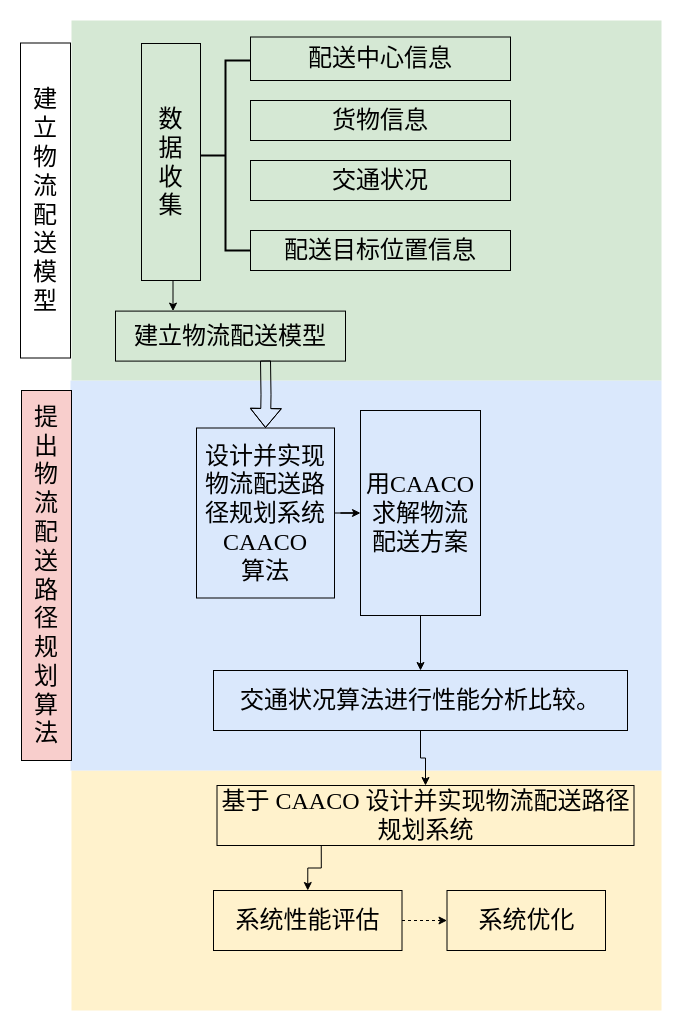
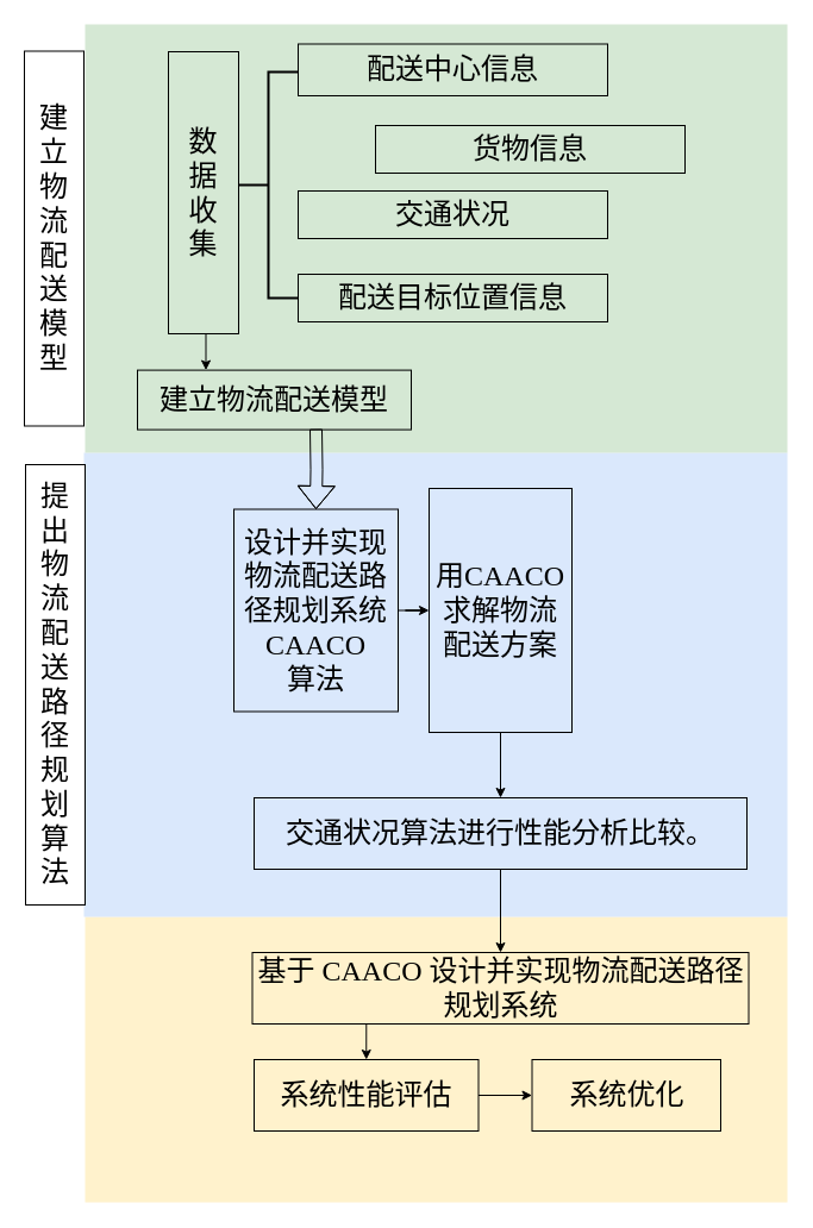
  <mxCell id="0" />
  <mxCell id="1" parent="0" />
  <mxCell id="2" value="&lt;p&gt;&lt;br&gt;&lt;/p&gt;" style="text;whiteSpace=wrap;html=1;fontSize=25;" parent="1" vertex="1"><mxGeometry x="150" y="29.1" width="30" height="332.5" as="geometry" /></mxCell>
  <mxCell id="3" value="" style="rounded=0;whiteSpace=wrap;html=1;fontFamily=Times New Roman;fillColor=#fff2cc;strokeColor=none;" vertex="1" parent="1"><mxGeometry x="71" y="770" width="590" height="240" as="geometry" /></mxCell>
  <mxCell id="4" value="" style="rounded=0;whiteSpace=wrap;html=1;fontFamily=Times New Roman;fillColor=#dae8fc;strokeColor=none;" vertex="1" parent="1"><mxGeometry x="70" y="380" width="591" height="390" as="geometry" /></mxCell>
  <mxCell id="5" value="" style="rounded=0;whiteSpace=wrap;html=1;fontFamily=Times New Roman;fillColor=#d5e8d4;strokeColor=none;" vertex="1" parent="1"><mxGeometry x="71" y="20" width="590" height="360" as="geometry" /></mxCell>
  <mxCell id="6" style="edgeStyle=orthogonalEdgeStyle;rounded=0;orthogonalLoop=1;jettySize=auto;html=1;exitX=0.5;exitY=1;exitDx=0;exitDy=0;entryX=0.25;entryY=0;entryDx=0;entryDy=0;" edge="1" parent="1" source="7" target="11"><mxGeometry relative="1" as="geometry" /></mxCell>
  <mxCell id="7" value="&lt;font face=&quot;宋体&quot;&gt;数&lt;br&gt;据&lt;br&gt;收&lt;br&gt;集&lt;/font&gt;" style="rounded=0;whiteSpace=wrap;html=1;fontSize=24;fillColor=none;" vertex="1" parent="1"><mxGeometry x="141" y="43" width="59" height="237" as="geometry" /></mxCell>
  <mxCell id="8" style="edgeStyle=orthogonalEdgeStyle;rounded=0;orthogonalLoop=1;jettySize=auto;html=1;exitX=0.5;exitY=1;exitDx=0;exitDy=0;entryX=0.5;entryY=0;entryDx=0;entryDy=0;" edge="1" parent="1" source="9" target="15"><mxGeometry relative="1" as="geometry" /></mxCell>
  <mxCell id="9" value="&lt;span style=&quot;font-family: &amp;quot;Times New Roman&amp;quot;, serif;&quot; lang=&quot;EN-US&quot;&gt;&lt;font style=&quot;font-size: 24px;&quot;&gt;用CAACO求解物流配送方案&lt;/font&gt;&lt;/span&gt;" style="rounded=0;whiteSpace=wrap;html=1;fontSize=24;fillColor=none;" vertex="1" parent="1"><mxGeometry x="360" y="410" width="120" height="205" as="geometry" /></mxCell>
  <mxCell id="10" style="edgeStyle=orthogonalEdgeStyle;shape=flexArrow;rounded=0;orthogonalLoop=1;jettySize=auto;html=1;fontFamily=Times New Roman;fontSize=24;" edge="1" parent="1" target="13"><mxGeometry relative="1" as="geometry"><mxPoint x="265" y="360" as="sourcePoint" /></mxGeometry></mxCell>
  <mxCell id="11" value="&lt;font face=&quot;宋体&quot;&gt;建立物流配送模型&lt;/font&gt;" style="whiteSpace=wrap;html=1;fontSize=24;fillColor=none;rounded=0;" vertex="1" parent="1"><mxGeometry x="115" y="310.6" width="230" height="50" as="geometry" /></mxCell>
  <mxCell id="12" value="" style="edgeStyle=orthogonalEdgeStyle;rounded=0;orthogonalLoop=1;jettySize=auto;html=1;" edge="1" parent="1" source="13" target="9"><mxGeometry relative="1" as="geometry" /></mxCell>
  <mxCell id="13" value="&lt;font face=&quot;宋体&quot;&gt;设计并实现物流配送路径规划系统&lt;/font&gt;&lt;span style=&quot;font-family: &amp;quot;Times New Roman&amp;quot;, serif;&quot;&gt;CAACO&lt;/span&gt;&lt;font face=&quot;宋体&quot;&gt;&lt;br&gt;&lt;/font&gt;&lt;font face=&quot;宋体&quot;&gt;&lt;span&gt;算法&lt;/span&gt;&lt;/font&gt;" style="whiteSpace=wrap;html=1;fontSize=24;fillColor=none;rounded=0;" vertex="1" parent="1"><mxGeometry x="196" y="427.5" width="138" height="170" as="geometry" /></mxCell>
  <mxCell id="14" value="" style="edgeStyle=orthogonalEdgeStyle;rounded=0;orthogonalLoop=1;jettySize=auto;html=1;" edge="1" parent="1" source="15" target="17"><mxGeometry relative="1" as="geometry" /></mxCell>
  <mxCell id="15" value="&lt;font face=&quot;宋体&quot;&gt;&lt;span&gt;交通状况&lt;/span&gt;&lt;span&gt;算法进行&lt;/span&gt;&lt;span&gt;性能分析比较。&lt;/span&gt;&lt;/font&gt;" style="whiteSpace=wrap;html=1;fontSize=24;fillColor=none;rounded=0;" vertex="1" parent="1"><mxGeometry x="213" y="670" width="414" height="60" as="geometry" /></mxCell>
  <mxCell id="16" style="edgeStyle=orthogonalEdgeStyle;rounded=0;orthogonalLoop=1;jettySize=auto;html=1;exitX=0.25;exitY=1;exitDx=0;exitDy=0;entryX=0.5;entryY=0;entryDx=0;entryDy=0;" edge="1" parent="1" source="17" target="26"><mxGeometry relative="1" as="geometry" /></mxCell>
- <mxCell id="17" value="&lt;font face=&quot;宋体&quot;&gt;基于 CAACO 设计并实现物流配送路径规划系统&lt;/font&gt;" style="whiteSpace=wrap;html=1;fontSize=24;fillColor=none;rounded=0;" vertex="1" parent="1"><mxGeometry x="216.5" y="785" width="417" height="60" as="geometry" /></mxCell>
+ <mxCell id="17" value="&lt;font face=&quot;宋体&quot;&gt;基于 CAACO 设计并实现物流配送路径规划系统&lt;/font&gt;" style="whiteSpace=wrap;html=1;fontSize=24;fillColor=none;rounded=0;" vertex="1" parent="1"><mxGeometry x="211.5" y="800" width="417" height="60" as="geometry" /></mxCell>
  <mxCell id="18" value="&lt;span style=&quot;font-size: 24px;&quot;&gt;建&lt;/span&gt;&lt;br&gt;&lt;span style=&quot;font-size: 24px;&quot;&gt;立&lt;/span&gt;&lt;br&gt;&lt;div&gt;&lt;span style=&quot;background-color: initial; text-align: start; font-size: 24px;&quot;&gt;物&lt;/span&gt;&lt;/div&gt;&lt;div&gt;&lt;span style=&quot;background-color: initial; text-align: start; font-size: 24px;&quot;&gt;流&lt;/span&gt;&lt;/div&gt;&lt;div&gt;&lt;span style=&quot;background-color: initial; text-align: start; font-size: 24px;&quot;&gt;配&lt;/span&gt;&lt;/div&gt;&lt;div&gt;&lt;span style=&quot;background-color: initial; text-align: start; font-size: 24px;&quot;&gt;送&lt;/span&gt;&lt;span style=&quot;background-color: initial; color: rgba(0, 0, 0, 0); font-family: monospace; font-size: 0px; text-align: start;&quot;&gt;%3CmxGraphModel%3E%3Croot%3E%3CmxCell%20id%3D%220%22%2F%3E%3CmxCell%20id%3D%221%22%20parent%3D%220%22%2F%3E%3CmxCell%20id%3D%222%22%20value%3D%22%26lt%3Bfont%20style%3D%26quot%3Bfont-size%3A%2024px%3B%26quot%3B%26gt%3B%E6%8F%90%26lt%3Bbr%26gt%3B%E5%87%BA%26lt%3Bbr%26gt%3B%E6%96%B0%26lt%3Bbr%26gt%3B%E7%9A%84%26lt%3Bbr%26gt%3B%E7%AE%97%26lt%3Bbr%26gt%3B%E6%B3%95%26lt%3Bbr%26gt%3B%26lt%3B%2Ffont%26gt%3B%22%20style%3D%22rounded%3D0%3BwhiteSpace%3Dwrap%3Bhtml%3D1%3BfontFamily%3DTimes%20New%20Roman%3B%22%20vertex%3D%221%22%20parent%3D%221%22%3E%3CmxGeometry%20x%3D%2289%22%20y%3D%22430%22%20width%3D%2250%22%20height%3D%22220%22%20as%3D%22geometry%22%2F%3E%3C%2FmxCell%3E%3C%2Froot%3E%3C%2FmxGraphModel%3E&lt;/span&gt;&lt;/div&gt;&lt;span style=&quot;font-size: 24px;&quot;&gt;模&lt;/span&gt;&lt;br&gt;&lt;span style=&quot;font-size: 24px;&quot;&gt;型&lt;/span&gt;" style="rounded=0;whiteSpace=wrap;html=1;fontFamily=Times New Roman;" vertex="1" parent="1"><mxGeometry x="20" y="42.5" width="50" height="315" as="geometry" /></mxCell>
- <mxCell id="19" value="&lt;font style=&quot;font-size: 24px;&quot;&gt;提&lt;br&gt;出&lt;br&gt;物&lt;br&gt;流&lt;br&gt;配&lt;br&gt;送&lt;br&gt;路&lt;br&gt;径&lt;br&gt;规&lt;br&gt;划&lt;br&gt;算&lt;br&gt;法&lt;br&gt;&lt;/font&gt;" style="rounded=0;whiteSpace=wrap;html=1;fontFamily=Times New Roman;fillColor=#f8cecc;" vertex="1" parent="1"><mxGeometry x="21" y="390" width="50" height="370" as="geometry" /></mxCell>
+ <mxCell id="19" value="&lt;font style=&quot;font-size: 24px;&quot;&gt;提&lt;br&gt;出&lt;br&gt;物&lt;br&gt;流&lt;br&gt;配&lt;br&gt;送&lt;br&gt;路&lt;br&gt;径&lt;br&gt;规&lt;br&gt;划&lt;br&gt;算&lt;br&gt;法&lt;br&gt;&lt;/font&gt;" style="rounded=0;whiteSpace=wrap;html=1;fontFamily=Times New Roman;" vertex="1" parent="1"><mxGeometry x="21" y="390" width="50" height="370" as="geometry" /></mxCell>
  <mxCell id="20" value="" style="strokeWidth=2;html=1;shape=mxgraph.flowchart.annotation_2;align=left;labelPosition=right;pointerEvents=1;" vertex="1" parent="1"><mxGeometry x="200" y="60" width="50" height="190" as="geometry" /></mxCell>
  <mxCell id="21" value="&lt;font face=&quot;宋体&quot;&gt;配送中心信息&lt;/font&gt;" style="rounded=0;whiteSpace=wrap;html=1;fontSize=24;fillColor=none;" vertex="1" parent="1"><mxGeometry x="250" y="36.5" width="260" height="43.5" as="geometry" /></mxCell>
- <mxCell id="22" value="&lt;font face=&quot;宋体&quot;&gt;货物信息&lt;/font&gt;" style="rounded=0;whiteSpace=wrap;html=1;fontSize=24;fillColor=none;" vertex="1" parent="1"><mxGeometry x="250" y="100" width="260" height="40" as="geometry" /></mxCell>
+ <mxCell id="22" value="&lt;font face=&quot;宋体&quot;&gt;货物信息&lt;/font&gt;" style="rounded=0;whiteSpace=wrap;html=1;fontSize=24;fillColor=none;" vertex="1" parent="1"><mxGeometry x="315" y="105" width="260" height="40" as="geometry" /></mxCell>
  <mxCell id="23" value="&lt;font face=&quot;宋体&quot;&gt;交通状况&lt;/font&gt;" style="rounded=0;whiteSpace=wrap;html=1;fontSize=24;fillColor=none;" vertex="1" parent="1"><mxGeometry x="250" y="160" width="260" height="40" as="geometry" /></mxCell>
  <mxCell id="24" value="&lt;font face=&quot;宋体&quot;&gt;配送目标位置信息&lt;/font&gt;" style="rounded=0;whiteSpace=wrap;html=1;fontSize=24;fillColor=none;" vertex="1" parent="1"><mxGeometry x="250" y="230" width="260" height="40" as="geometry" /></mxCell>
- <mxCell id="25" style="edgeStyle=orthogonalEdgeStyle;rounded=0;orthogonalLoop=1;jettySize=auto;html=1;exitX=1;exitY=0.5;exitDx=0;exitDy=0;dashed=1;" edge="1" parent="1" source="26" target="27"><mxGeometry relative="1" as="geometry" /></mxCell>
+ <mxCell id="25" style="edgeStyle=orthogonalEdgeStyle;rounded=0;orthogonalLoop=1;jettySize=auto;html=1;exitX=1;exitY=0.5;exitDx=0;exitDy=0;" edge="1" parent="1" source="26" target="27"><mxGeometry relative="1" as="geometry" /></mxCell>
  <mxCell id="26" value="&lt;font face=&quot;宋体&quot;&gt;系统性能评估&lt;/font&gt;" style="whiteSpace=wrap;html=1;fontSize=24;fillColor=none;rounded=0;" vertex="1" parent="1"><mxGeometry x="213" y="890" width="188.5" height="60" as="geometry" /></mxCell>
  <mxCell id="27" value="&lt;font face=&quot;宋体&quot;&gt;系统优化&lt;/font&gt;" style="whiteSpace=wrap;html=1;fontSize=24;fillColor=none;rounded=0;" vertex="1" parent="1"><mxGeometry x="446.5" y="890" width="158.5" height="60" as="geometry" /></mxCell>
